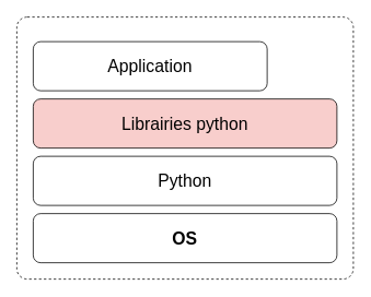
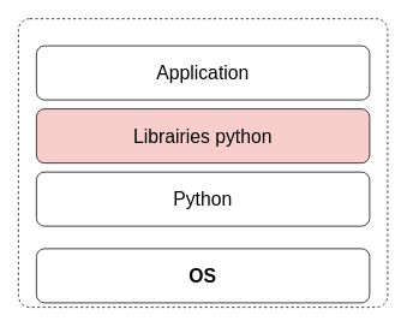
  <mxCell id="0" />
  <mxCell id="1" parent="0" />
- <mxCell id="2" value="OS" style="rounded=1;whiteSpace=wrap;html=1;fontSize=21;fontStyle=1" vertex="1" parent="1"><mxGeometry x="40" y="260" width="370" height="60" as="geometry" /></mxCell>
+ <mxCell id="2" value="OS" style="rounded=1;whiteSpace=wrap;html=1;fontSize=21;fontStyle=1" vertex="1" parent="1"><mxGeometry x="40" y="275" width="370" height="60" as="geometry" /></mxCell>
  <mxCell id="3" value="Python" style="rounded=1;whiteSpace=wrap;html=1;fontSize=21;" vertex="1" parent="1"><mxGeometry x="40" y="190" width="370" height="60" as="geometry" /></mxCell>
  <mxCell id="4" value="Librairies python" style="rounded=1;whiteSpace=wrap;html=1;fontSize=21;fillColor=#f8cecc;" vertex="1" parent="1"><mxGeometry x="40" y="120" width="370" height="60" as="geometry" /></mxCell>
- <mxCell id="5" value="Application" style="rounded=1;whiteSpace=wrap;html=1;fontSize=21;" vertex="1" parent="1"><mxGeometry x="40" y="50" width="285" height="60" as="geometry" /></mxCell>
+ <mxCell id="5" value="Application" style="rounded=1;whiteSpace=wrap;html=1;fontSize=21;" vertex="1" parent="1"><mxGeometry x="40" y="50" width="370" height="60" as="geometry" /></mxCell>
  <mxCell id="6" value="" style="rounded=1;whiteSpace=wrap;html=1;fontSize=21;fillColor=none;arcSize=4;dashed=1;" vertex="1" parent="1"><mxGeometry x="20" y="20" width="410" height="320" as="geometry" /></mxCell>
